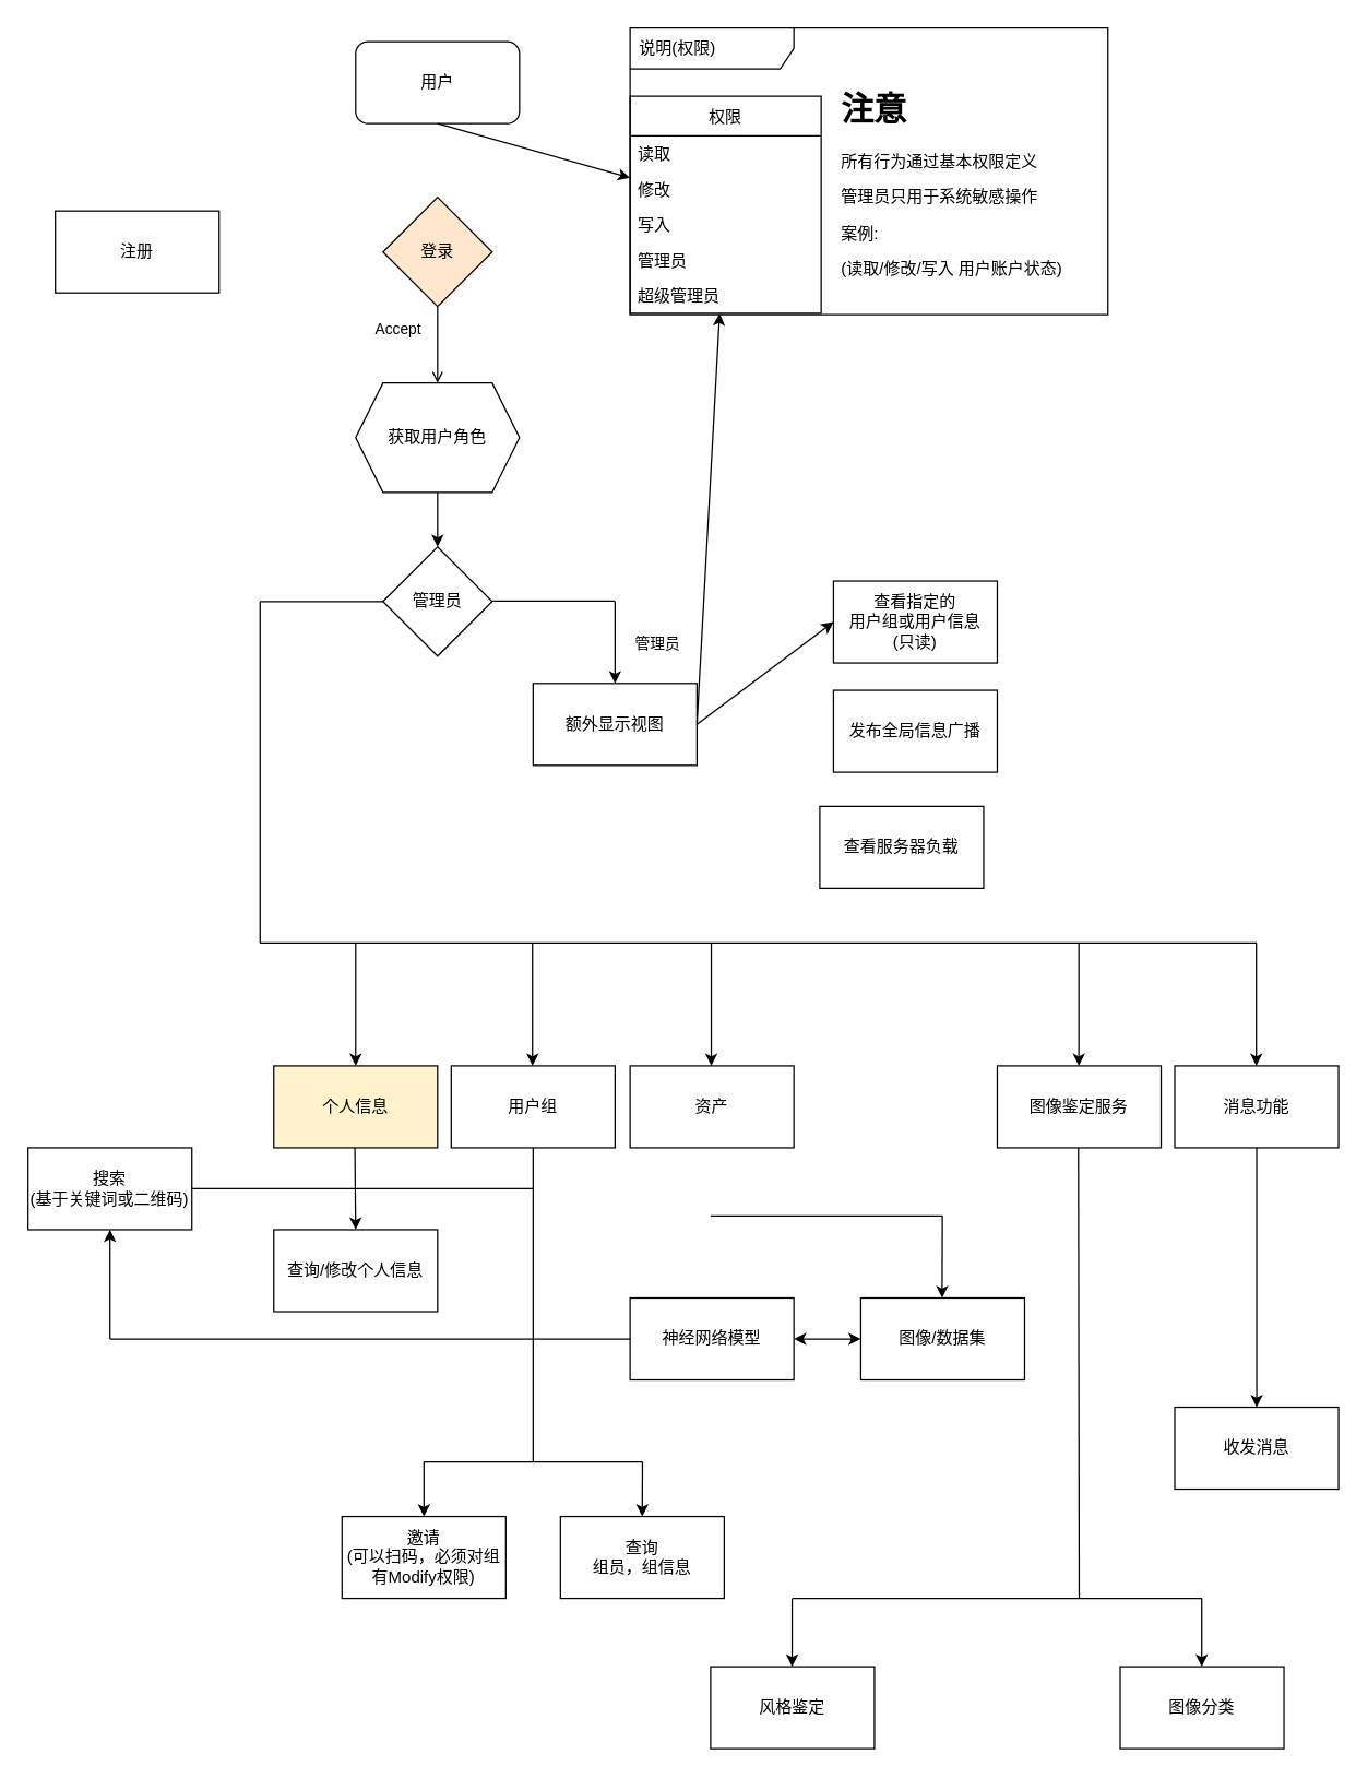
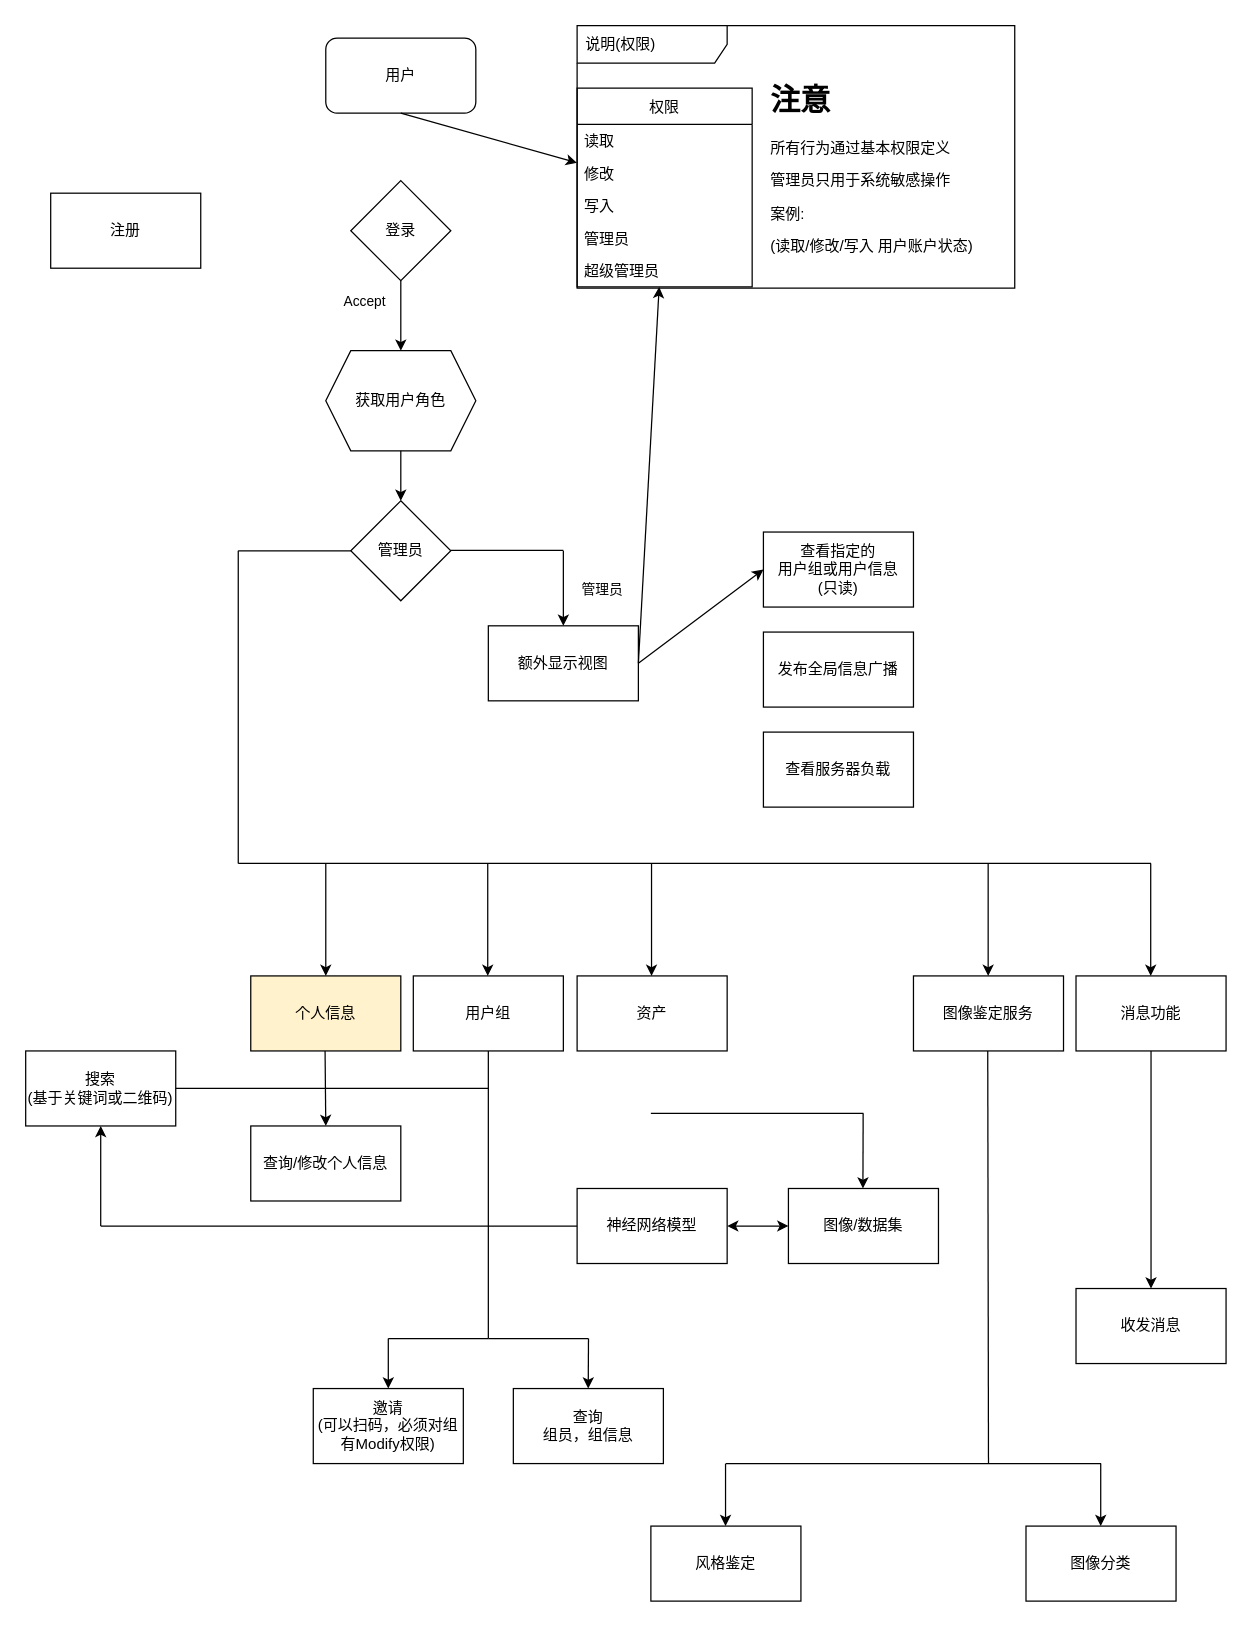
  <mxCell id="0" />
  <mxCell id="1" parent="0" />
  <mxCell id="2" value="用户" style="rounded=1;whiteSpace=wrap;html=1;" parent="1" vertex="1"><mxGeometry x="260" y="30" width="120" height="60" as="geometry" /></mxCell>
- <mxCell id="3" value="登录" style="rhombus;whiteSpace=wrap;html=1;fillColor=#ffe6cc;" vertex="1" parent="1"><mxGeometry x="280" y="144" width="80" height="80" as="geometry" /></mxCell>
+ <mxCell id="3" value="登录" style="rhombus;whiteSpace=wrap;html=1;" vertex="1" parent="1"><mxGeometry x="280" y="144" width="80" height="80" as="geometry" /></mxCell>
  <mxCell id="4" value="" style="group" vertex="1" connectable="0" parent="1"><mxGeometry x="461" width="350" height="210" as="geometry" y="20" /></mxCell>
  <mxCell id="5" value="说明(权限)" style="shape=umlFrame;whiteSpace=wrap;html=1;width=120;height=30;boundedLbl=1;verticalAlign=middle;align=left;spacingLeft=5;container=0;" vertex="1" parent="4"><mxGeometry width="350" height="210" as="geometry" /></mxCell>
  <mxCell id="6" value="&lt;h1&gt;注意&lt;/h1&gt;&lt;p&gt;所有行为通过基本权限定义&lt;/p&gt;&lt;p&gt;管理员只用于系统敏感操作&lt;/p&gt;&lt;p&gt;案例:&lt;/p&gt;&lt;p&gt;(读取/修改/写入 用户账户状态)&lt;/p&gt;" style="text;html=1;strokeColor=none;fillColor=none;spacing=5;spacingTop=-20;whiteSpace=wrap;overflow=hidden;rounded=0;container=0;" vertex="1" parent="4"><mxGeometry x="150" y="40" width="190" height="160" as="geometry" /></mxCell>
  <mxCell id="7" value="权限" style="swimlane;fontStyle=0;childLayout=stackLayout;horizontal=1;startSize=29;fillColor=none;horizontalStack=0;resizeParent=1;resizeParentMax=0;resizeLast=0;collapsible=1;marginBottom=0;container=0;" vertex="1" parent="4"><mxGeometry y="50" width="140" height="159" as="geometry"><mxRectangle x="410" y="21" width="100" height="30" as="alternateBounds" /></mxGeometry></mxCell>
  <mxCell id="8" value="读取" style="text;strokeColor=none;fillColor=none;align=left;verticalAlign=top;spacingLeft=4;spacingRight=4;overflow=hidden;rotatable=0;points=[[0,0.5],[1,0.5]];portConstraint=eastwest;container=0;" vertex="1" parent="4"><mxGeometry y="79" width="140" height="26" as="geometry" /></mxCell>
  <mxCell id="9" value="修改" style="text;strokeColor=none;fillColor=none;align=left;verticalAlign=top;spacingLeft=4;spacingRight=4;overflow=hidden;rotatable=0;points=[[0,0.5],[1,0.5]];portConstraint=eastwest;container=0;" vertex="1" parent="4"><mxGeometry y="105" width="140" height="26" as="geometry" /></mxCell>
  <mxCell id="10" value="写入" style="text;strokeColor=none;fillColor=none;align=left;verticalAlign=top;spacingLeft=4;spacingRight=4;overflow=hidden;rotatable=0;points=[[0,0.5],[1,0.5]];portConstraint=eastwest;container=0;" vertex="1" parent="4"><mxGeometry y="131" width="140" height="26" as="geometry" /></mxCell>
  <mxCell id="11" value="管理员" style="text;strokeColor=none;fillColor=none;align=left;verticalAlign=top;spacingLeft=4;spacingRight=4;overflow=hidden;rotatable=0;points=[[0,0.5],[1,0.5]];portConstraint=eastwest;container=0;" vertex="1" parent="4"><mxGeometry y="157" width="140" height="26" as="geometry" /></mxCell>
  <mxCell id="12" value="超级管理员&#10;" style="text;strokeColor=none;fillColor=none;align=left;verticalAlign=top;spacingLeft=4;spacingRight=4;overflow=hidden;rotatable=0;points=[[0,0.5],[1,0.5]];portConstraint=eastwest;container=0;" vertex="1" parent="4"><mxGeometry y="183" width="140" height="26" as="geometry" /></mxCell>
  <mxCell id="13" value="获取用户角色" style="shape=hexagon;perimeter=hexagonPerimeter2;whiteSpace=wrap;html=1;fixedSize=1;" vertex="1" parent="1"><mxGeometry x="260" y="280" width="120" height="80" as="geometry" /></mxCell>
  <mxCell id="14" value="注册" style="rounded=0;whiteSpace=wrap;html=1;" vertex="1" parent="1"><mxGeometry x="40" y="154" width="120" height="60" as="geometry" /></mxCell>
- <mxCell id="15" value="" style="endArrow=open;html=1;exitX=0.5;exitY=1;exitDx=0;exitDy=0;entryX=0.5;entryY=0;entryDx=0;entryDy=0;" edge="1" parent="1" source="3" target="13"><mxGeometry relative="1" as="geometry"><mxPoint x="220" y="240" as="sourcePoint" /><mxPoint x="320" y="290" as="targetPoint" /></mxGeometry></mxCell>
+ <mxCell id="15" value="" style="endArrow=classic;html=1;exitX=0.5;exitY=1;exitDx=0;exitDy=0;entryX=0.5;entryY=0;entryDx=0;entryDy=0;" edge="1" parent="1" source="3" target="13"><mxGeometry relative="1" as="geometry"><mxPoint x="220" y="240" as="sourcePoint" /><mxPoint x="320" y="290" as="targetPoint" /></mxGeometry></mxCell>
  <mxCell id="16" value="Accept" style="edgeLabel;resizable=0;html=1;align=center;verticalAlign=middle;" connectable="0" vertex="1" parent="15"><mxGeometry relative="1" as="geometry"><mxPoint x="-30" y="-12" as="offset" /></mxGeometry></mxCell>
  <mxCell id="17" value="管理员" style="rhombus;whiteSpace=wrap;html=1;" vertex="1" parent="1"><mxGeometry x="280" y="400" width="80" height="80" as="geometry" /></mxCell>
  <mxCell id="18" value="" style="endArrow=classic;html=1;exitX=0.5;exitY=1;exitDx=0;exitDy=0;" edge="1" parent="1" source="13" target="17"><mxGeometry width="50" height="50" relative="1" as="geometry"><mxPoint x="460" y="530" as="sourcePoint" /><mxPoint x="510" y="480" as="targetPoint" /></mxGeometry></mxCell>
  <mxCell id="19" value="额外显示视图&lt;br&gt;" style="rounded=0;whiteSpace=wrap;html=1;" vertex="1" parent="1"><mxGeometry x="390" y="500" width="120" height="60" as="geometry" /></mxCell>
  <mxCell id="20" value="" style="endArrow=none;html=1;entryX=0;entryY=0.5;entryDx=0;entryDy=0;" edge="1" parent="1" target="17"><mxGeometry width="50" height="50" relative="1" as="geometry"><mxPoint x="190" y="440" as="sourcePoint" /><mxPoint x="480" y="390" as="targetPoint" /></mxGeometry></mxCell>
  <mxCell id="21" value="" style="endArrow=none;html=1;entryX=0;entryY=0.5;entryDx=0;entryDy=0;" edge="1" parent="1"><mxGeometry width="50" height="50" relative="1" as="geometry"><mxPoint x="360" y="439.58" as="sourcePoint" /><mxPoint x="450" y="439.58" as="targetPoint" /></mxGeometry></mxCell>
  <mxCell id="22" value="" style="endArrow=classic;html=1;" edge="1" parent="1"><mxGeometry relative="1" as="geometry"><mxPoint x="450" y="440" as="sourcePoint" /><mxPoint x="450" y="500" as="targetPoint" /></mxGeometry></mxCell>
  <mxCell id="23" value="管理员" style="edgeLabel;resizable=0;html=1;align=center;verticalAlign=middle;" connectable="0" vertex="1" parent="22"><mxGeometry relative="1" as="geometry"><mxPoint x="30" as="offset" /></mxGeometry></mxCell>
  <mxCell id="24" value="查看指定的&lt;br&gt;用户组或用户信息&lt;br&gt;(只读)" style="rounded=0;whiteSpace=wrap;html=1;" vertex="1" parent="1"><mxGeometry x="610" y="425" width="120" height="60" as="geometry" /></mxCell>
  <mxCell id="25" value="发布全局信息广播" style="rounded=0;whiteSpace=wrap;html=1;" vertex="1" parent="1"><mxGeometry x="610" y="505" width="120" height="60" as="geometry" /></mxCell>
- <mxCell id="26" value="查看服务器负载" style="rounded=0;whiteSpace=wrap;html=1;" vertex="1" parent="1"><mxGeometry x="600" y="590" width="120" height="60" as="geometry" /></mxCell>
+ <mxCell id="26" value="查看服务器负载" style="rounded=0;whiteSpace=wrap;html=1;" vertex="1" parent="1"><mxGeometry x="610" y="585" width="120" height="60" as="geometry" /></mxCell>
  <mxCell id="27" value="" style="endArrow=classic;html=1;entryX=0;entryY=0.5;entryDx=0;entryDy=0;exitX=1;exitY=0.5;exitDx=0;exitDy=0;" edge="1" parent="1" source="19" target="24"><mxGeometry width="50" height="50" relative="1" as="geometry"><mxPoint x="430" y="590" as="sourcePoint" /><mxPoint x="480" y="540" as="targetPoint" /></mxGeometry></mxCell>
  <mxCell id="28" value="" style="endArrow=classic;html=1;exitX=1;exitY=0.5;exitDx=0;exitDy=0;" edge="1" parent="1" source="19" target="7"><mxGeometry width="50" height="50" relative="1" as="geometry"><mxPoint x="520" y="590" as="sourcePoint" /><mxPoint x="570" y="540" as="targetPoint" /></mxGeometry></mxCell>
  <mxCell id="29" value="个人信息" style="rounded=0;whiteSpace=wrap;html=1;fillColor=#fff2cc;" vertex="1" parent="1"><mxGeometry x="200" y="780" width="120" height="60" as="geometry" /></mxCell>
  <mxCell id="30" value="用户组" style="rounded=0;whiteSpace=wrap;html=1;" vertex="1" parent="1"><mxGeometry x="330" y="780" width="120" height="60" as="geometry" /></mxCell>
  <mxCell id="31" value="资产" style="rounded=0;whiteSpace=wrap;html=1;" vertex="1" parent="1"><mxGeometry x="461" y="780" width="120" height="60" as="geometry" /></mxCell>
  <mxCell id="32" value="图像鉴定服务" style="rounded=0;whiteSpace=wrap;html=1;" vertex="1" parent="1"><mxGeometry x="730" y="780" width="120" height="60" as="geometry" /></mxCell>
  <mxCell id="33" value="消息功能" style="rounded=0;whiteSpace=wrap;html=1;" vertex="1" parent="1"><mxGeometry x="860" y="780" width="120" height="60" as="geometry" /></mxCell>
  <mxCell id="34" value="" style="endArrow=none;html=1;" edge="1" parent="1"><mxGeometry width="50" height="50" relative="1" as="geometry"><mxPoint x="190" y="690" as="sourcePoint" /><mxPoint x="190" y="440" as="targetPoint" /></mxGeometry></mxCell>
  <mxCell id="35" value="" style="endArrow=none;html=1;" edge="1" parent="1"><mxGeometry width="50" height="50" relative="1" as="geometry"><mxPoint x="190" y="690" as="sourcePoint" /><mxPoint x="920" y="690" as="targetPoint" /></mxGeometry></mxCell>
  <mxCell id="36" value="" style="endArrow=classic;html=1;" edge="1" parent="1"><mxGeometry width="50" height="50" relative="1" as="geometry"><mxPoint x="260" y="690" as="sourcePoint" /><mxPoint x="260" y="780" as="targetPoint" /></mxGeometry></mxCell>
  <mxCell id="37" value="" style="endArrow=classic;html=1;" edge="1" parent="1"><mxGeometry width="50" height="50" relative="1" as="geometry"><mxPoint x="389.52" y="690" as="sourcePoint" /><mxPoint x="389.52" y="780" as="targetPoint" /></mxGeometry></mxCell>
  <mxCell id="38" value="" style="endArrow=classic;html=1;" edge="1" parent="1"><mxGeometry width="50" height="50" relative="1" as="geometry"><mxPoint x="520.52" y="690" as="sourcePoint" /><mxPoint x="520.52" y="780" as="targetPoint" /></mxGeometry></mxCell>
  <mxCell id="39" value="" style="endArrow=classic;html=1;" edge="1" parent="1"><mxGeometry width="50" height="50" relative="1" as="geometry"><mxPoint x="789.74" y="690" as="sourcePoint" /><mxPoint x="789.74" y="780" as="targetPoint" /></mxGeometry></mxCell>
  <mxCell id="40" value="" style="endArrow=classic;html=1;" edge="1" parent="1"><mxGeometry width="50" height="50" relative="1" as="geometry"><mxPoint x="919.74" y="690" as="sourcePoint" /><mxPoint x="919.74" y="780" as="targetPoint" /></mxGeometry></mxCell>
  <mxCell id="41" value="查询/修改个人信息" style="rounded=0;whiteSpace=wrap;html=1;" vertex="1" parent="1"><mxGeometry x="200" y="900" width="120" height="60" as="geometry" /></mxCell>
  <mxCell id="42" value="" style="endArrow=classic;html=1;entryX=0.5;entryY=0;entryDx=0;entryDy=0;" edge="1" parent="1" target="41"><mxGeometry width="50" height="50" relative="1" as="geometry"><mxPoint x="259.43" y="840" as="sourcePoint" /><mxPoint x="259.43" y="890" as="targetPoint" /></mxGeometry></mxCell>
  <mxCell id="43" value="图像/数据集" style="rounded=0;whiteSpace=wrap;html=1;" vertex="1" parent="1"><mxGeometry x="630" y="950" width="120" height="60" as="geometry" /></mxCell>
  <mxCell id="44" value="神经网络模型" style="rounded=0;whiteSpace=wrap;html=1;" vertex="1" parent="1"><mxGeometry x="461" y="950" width="120" height="60" as="geometry" /></mxCell>
  <mxCell id="45" value="收发消息" style="rounded=0;whiteSpace=wrap;html=1;" vertex="1" parent="1"><mxGeometry x="860" y="1030" width="120" height="60" as="geometry" /></mxCell>
  <mxCell id="46" value="" style="endArrow=none;html=1;entryX=0.5;entryY=1;entryDx=0;entryDy=0;" edge="1" parent="1" target="30"><mxGeometry width="50" height="50" relative="1" as="geometry"><mxPoint x="390" y="1070" as="sourcePoint" /><mxPoint x="420" y="900" as="targetPoint" /></mxGeometry></mxCell>
  <mxCell id="47" value="查询&lt;br&gt;组员，组信息" style="rounded=0;whiteSpace=wrap;html=1;" vertex="1" parent="1"><mxGeometry x="410" y="1110" width="120" height="60" as="geometry" /></mxCell>
  <mxCell id="48" value="邀请&lt;br&gt;(可以扫码，必须对组有Modify权限)" style="rounded=0;whiteSpace=wrap;html=1;" vertex="1" parent="1"><mxGeometry x="250" y="1110" width="120" height="60" as="geometry" /></mxCell>
  <mxCell id="49" value="搜索&lt;br&gt;(基于关键词或二维码)" style="rounded=0;whiteSpace=wrap;html=1;" vertex="1" parent="1"><mxGeometry x="20" y="840" width="120" height="60" as="geometry" /></mxCell>
  <mxCell id="50" value="" style="endArrow=classic;html=1;entryX=0.5;entryY=0;entryDx=0;entryDy=0;" edge="1" parent="1" target="48"><mxGeometry width="50" height="50" relative="1" as="geometry"><mxPoint x="310" y="1070" as="sourcePoint" /><mxPoint x="420" y="1040" as="targetPoint" /></mxGeometry></mxCell>
  <mxCell id="51" value="" style="endArrow=classic;html=1;entryX=0.5;entryY=0;entryDx=0;entryDy=0;" edge="1" parent="1"><mxGeometry width="50" height="50" relative="1" as="geometry"><mxPoint x="470.1" y="1070" as="sourcePoint" /><mxPoint x="469.9" y="1110" as="targetPoint" /></mxGeometry></mxCell>
  <mxCell id="52" value="" style="endArrow=none;html=1;" edge="1" parent="1"><mxGeometry width="50" height="50" relative="1" as="geometry"><mxPoint x="390" y="1070" as="sourcePoint" /><mxPoint x="470" y="1070" as="targetPoint" /></mxGeometry></mxCell>
  <mxCell id="53" value="" style="endArrow=none;html=1;" edge="1" parent="1"><mxGeometry width="50" height="50" relative="1" as="geometry"><mxPoint x="310" y="1070" as="sourcePoint" /><mxPoint x="390" y="1070" as="targetPoint" /></mxGeometry></mxCell>
  <mxCell id="54" value="" style="endArrow=classic;html=1;exitX=0.5;exitY=1;exitDx=0;exitDy=0;entryX=0.5;entryY=0;entryDx=0;entryDy=0;" edge="1" parent="1" source="33" target="45"><mxGeometry width="50" height="50" relative="1" as="geometry"><mxPoint x="800" y="1010" as="sourcePoint" /><mxPoint x="850" y="960" as="targetPoint" /></mxGeometry></mxCell>
  <mxCell id="55" value="风格鉴定" style="rounded=0;whiteSpace=wrap;html=1;" vertex="1" parent="1"><mxGeometry x="520" y="1220" width="120" height="60" as="geometry" /></mxCell>
  <mxCell id="56" value="图像分类" style="rounded=0;whiteSpace=wrap;html=1;" vertex="1" parent="1"><mxGeometry x="820" y="1220" width="120" height="60" as="geometry" /></mxCell>
  <mxCell id="57" value="" style="endArrow=none;html=1;" edge="1" parent="1"><mxGeometry width="50" height="50" relative="1" as="geometry"><mxPoint x="790" y="1170" as="sourcePoint" /><mxPoint x="789.41" y="840" as="targetPoint" /></mxGeometry></mxCell>
  <mxCell id="58" value="" style="endArrow=classic;html=1;" edge="1" parent="1"><mxGeometry width="50" height="50" relative="1" as="geometry"><mxPoint x="879.76" y="1170" as="sourcePoint" /><mxPoint x="879.76" y="1220" as="targetPoint" /></mxGeometry></mxCell>
  <mxCell id="59" value="" style="endArrow=classic;html=1;" edge="1" parent="1"><mxGeometry width="50" height="50" relative="1" as="geometry"><mxPoint x="579.71" y="1170" as="sourcePoint" /><mxPoint x="579.71" y="1220" as="targetPoint" /></mxGeometry></mxCell>
  <mxCell id="60" value="" style="endArrow=none;html=1;" edge="1" parent="1"><mxGeometry width="50" height="50" relative="1" as="geometry"><mxPoint x="580" y="1170" as="sourcePoint" /><mxPoint x="880" y="1170" as="targetPoint" /></mxGeometry></mxCell>
  <mxCell id="61" value="" style="endArrow=none;html=1;" edge="1" parent="1"><mxGeometry width="50" height="50" relative="1" as="geometry"><mxPoint x="520" y="890" as="sourcePoint" /><mxPoint x="690" y="890" as="targetPoint" /></mxGeometry></mxCell>
  <mxCell id="62" value="" style="endArrow=classic;html=1;" edge="1" parent="1"><mxGeometry width="50" height="50" relative="1" as="geometry"><mxPoint x="689.77" y="890" as="sourcePoint" /><mxPoint x="689.58" y="950" as="targetPoint" /></mxGeometry></mxCell>
  <mxCell id="63" value="" style="endArrow=none;html=1;entryX=1;entryY=0.5;entryDx=0;entryDy=0;" edge="1" parent="1" target="49"><mxGeometry width="50" height="50" relative="1" as="geometry"><mxPoint x="390" y="870" as="sourcePoint" /><mxPoint x="520" y="920" as="targetPoint" /></mxGeometry></mxCell>
  <mxCell id="64" value="" style="endArrow=classic;html=1;entryX=0.5;entryY=1;entryDx=0;entryDy=0;" edge="1" parent="1" target="49"><mxGeometry width="50" height="50" relative="1" as="geometry"><mxPoint x="80" y="980" as="sourcePoint" /><mxPoint x="125" y="930" as="targetPoint" /></mxGeometry></mxCell>
  <mxCell id="65" value="" style="endArrow=none;html=1;entryX=0;entryY=0.5;entryDx=0;entryDy=0;" edge="1" parent="1" target="44"><mxGeometry width="50" height="50" relative="1" as="geometry"><mxPoint x="80" y="980" as="sourcePoint" /><mxPoint x="130" y="1040" as="targetPoint" /></mxGeometry></mxCell>
  <mxCell id="66" value="" style="endArrow=classic;startArrow=classic;html=1;exitX=1;exitY=0.5;exitDx=0;exitDy=0;entryX=0;entryY=0.5;entryDx=0;entryDy=0;" edge="1" parent="1" source="44" target="43"><mxGeometry width="50" height="50" relative="1" as="geometry"><mxPoint x="660" y="910" as="sourcePoint" /><mxPoint x="710" y="860" as="targetPoint" /></mxGeometry></mxCell>
  <mxCell id="67" value="" style="endArrow=classic;html=1;exitX=0.5;exitY=1;exitDx=0;exitDy=0;" edge="1" parent="1" source="2" target="7"><mxGeometry width="50" height="50" relative="1" as="geometry"><mxPoint x="400" y="80" as="sourcePoint" /><mxPoint x="450" y="30" as="targetPoint" /></mxGeometry></mxCell>
